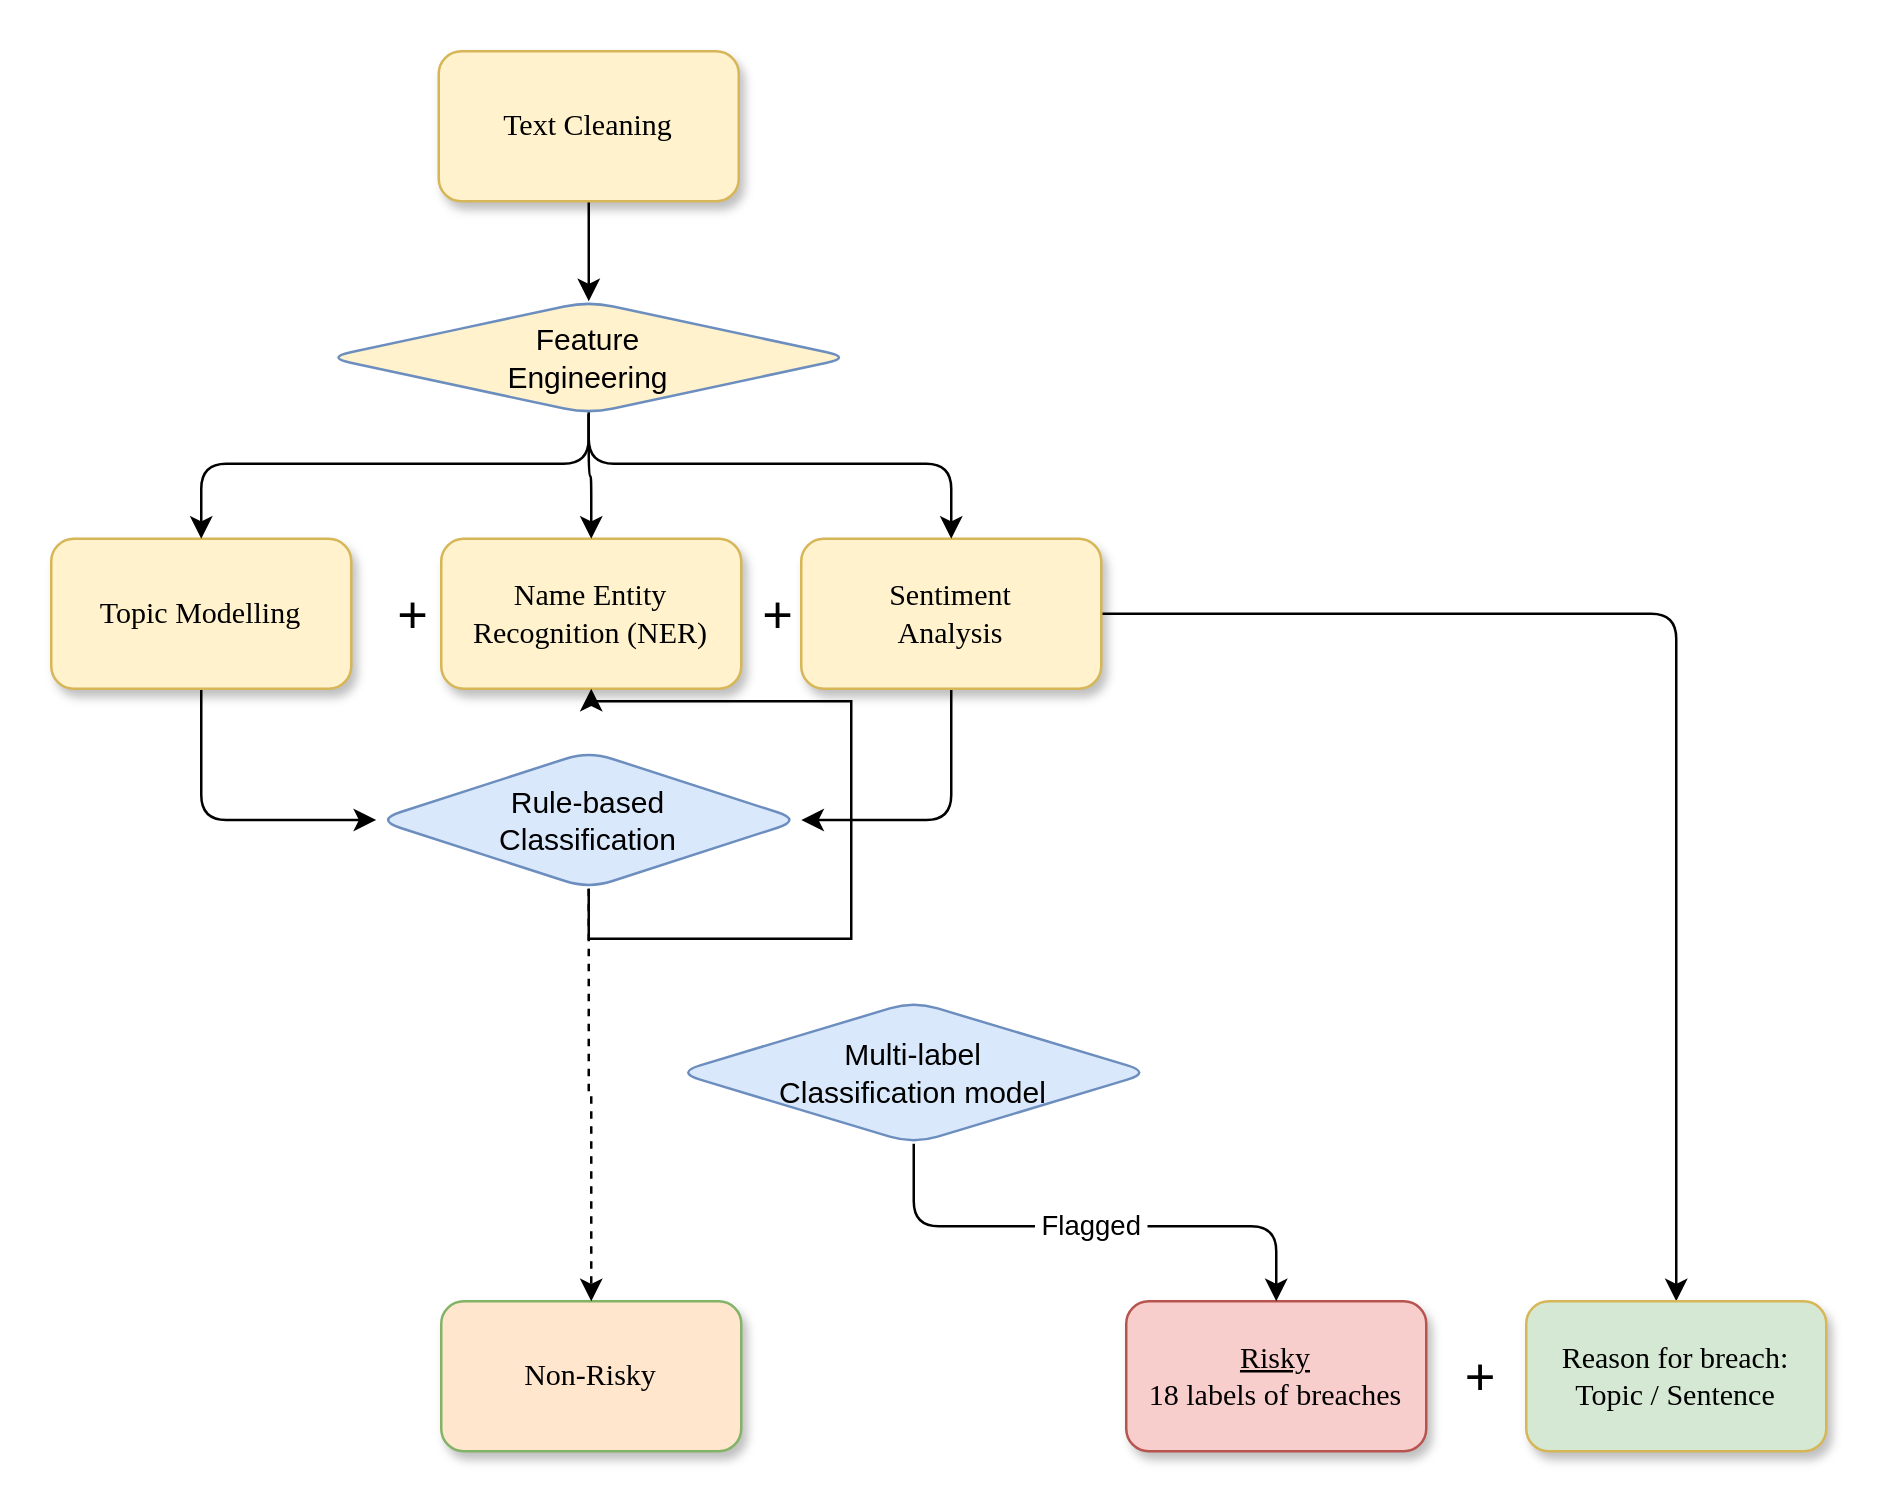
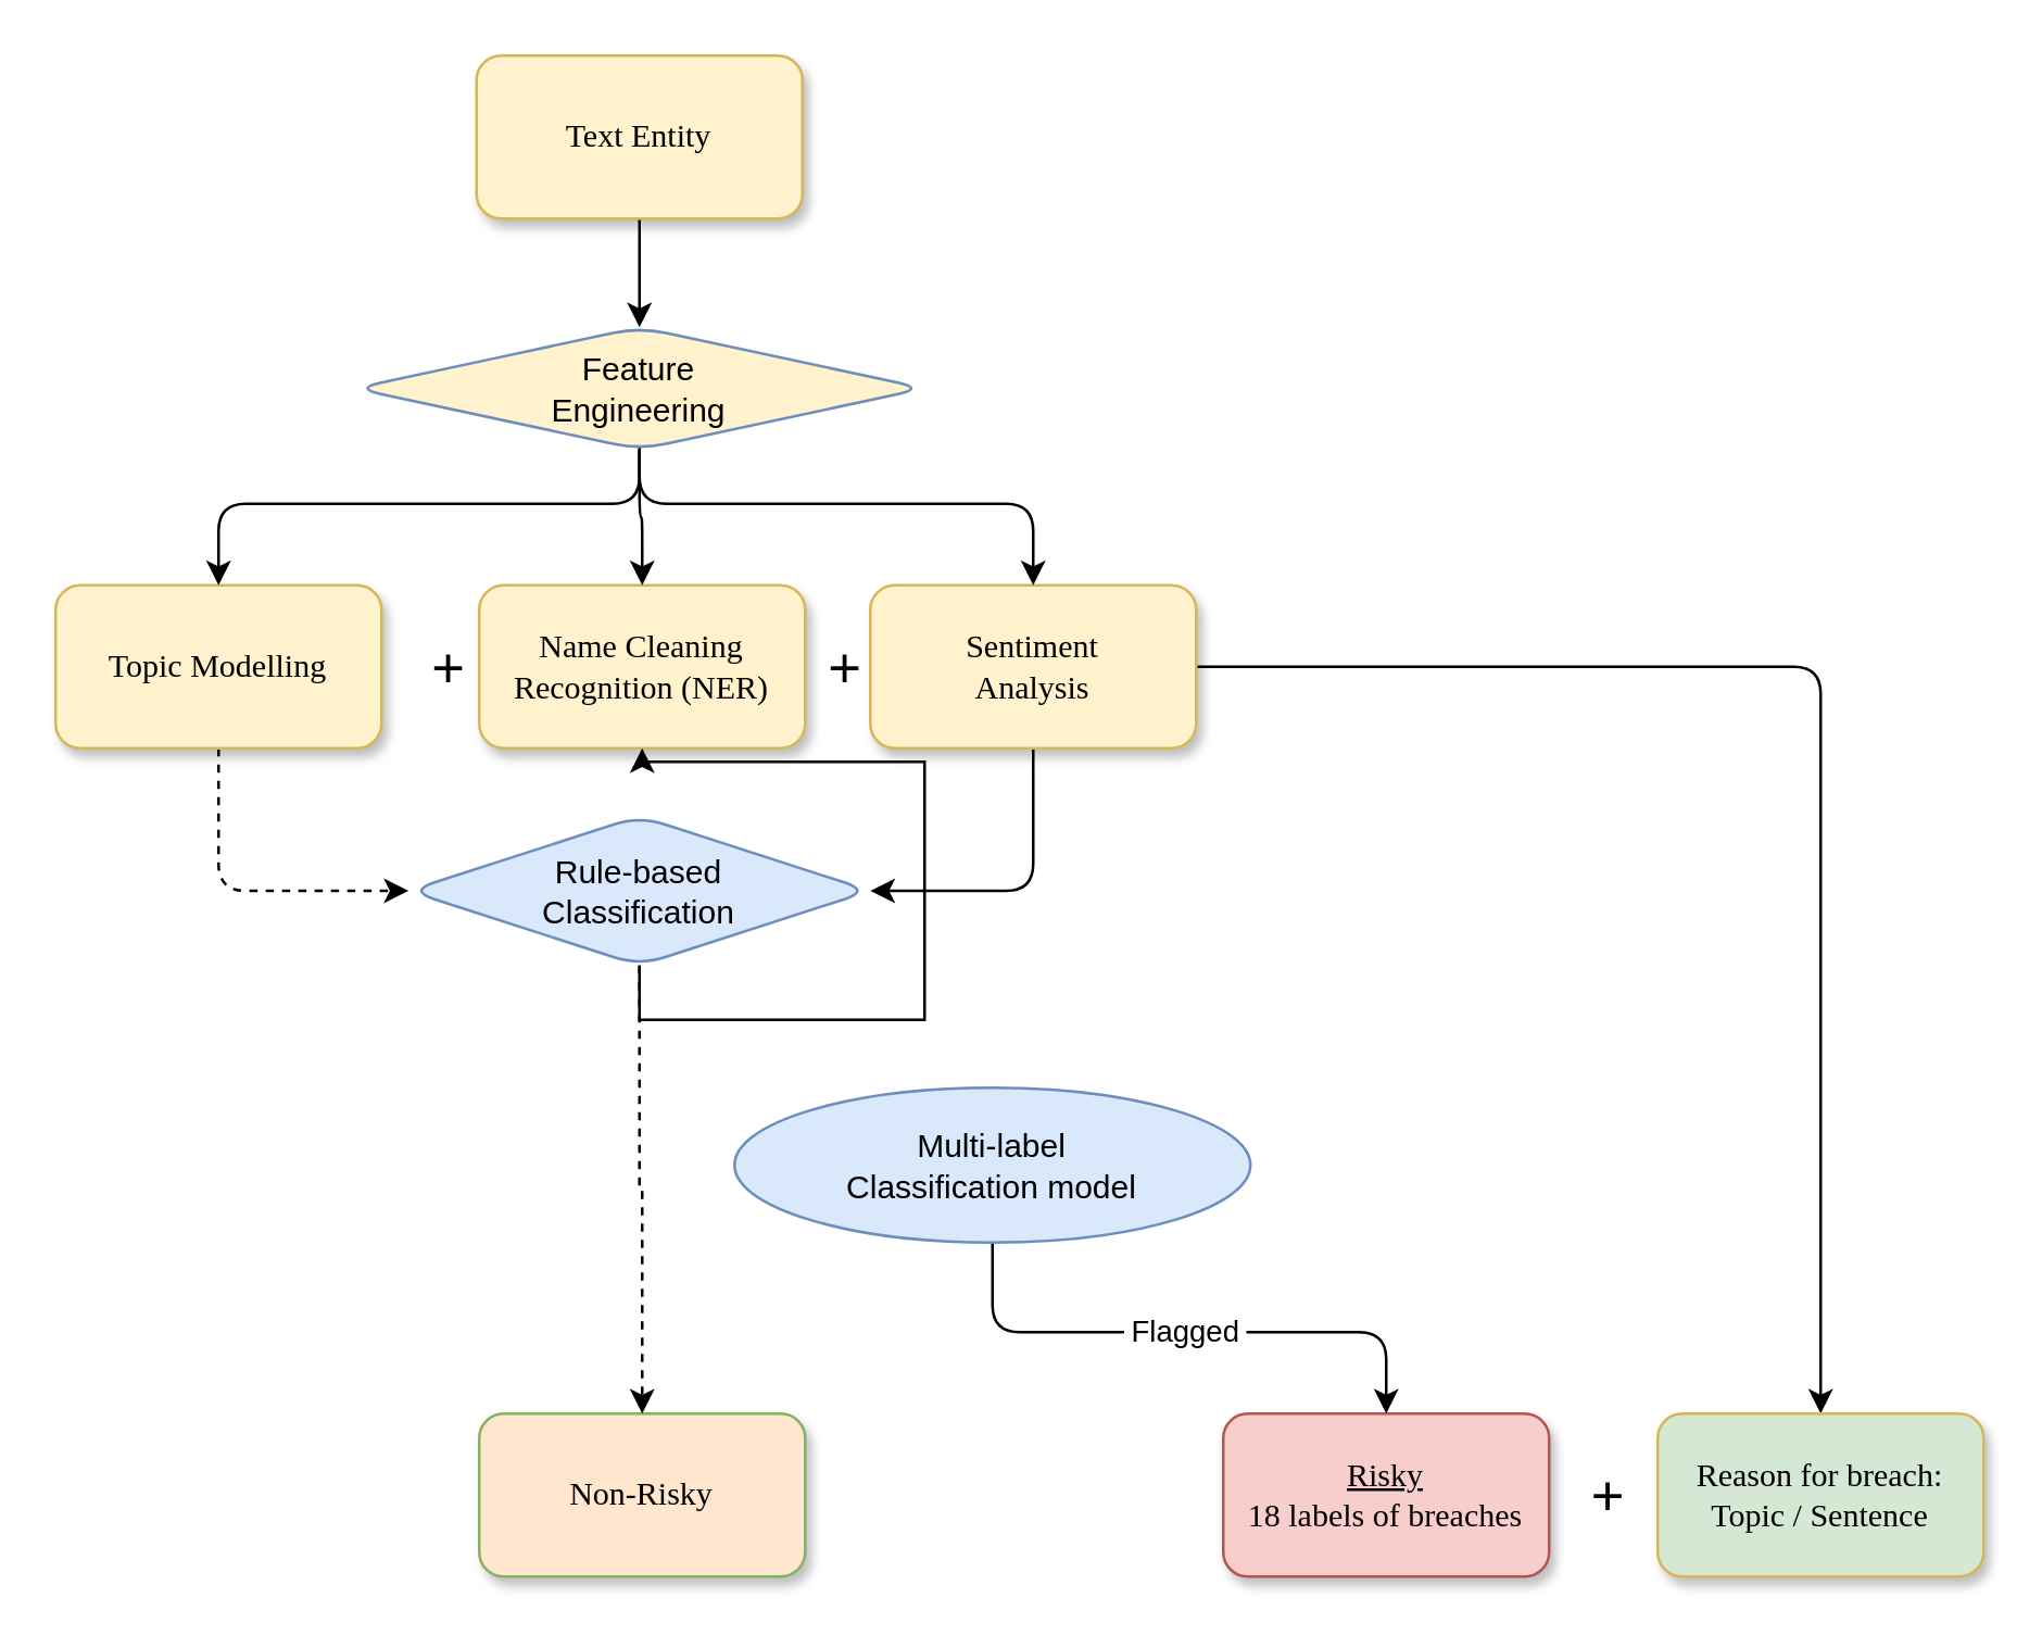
  <mxCell id="0" />
  <mxCell id="1" parent="0" />
  <mxCell id="2" value="&lt;span&gt;Non-Risky&lt;/span&gt;" style="whiteSpace=wrap;html=1;rounded=1;shadow=1;labelBackgroundColor=none;strokeWidth=1;fontFamily=Verdana;fontSize=12;align=center;fillColor=#ffe6cc;strokeColor=#82b366;" parent="1" vertex="1"><mxGeometry x="176" y="520" width="120" height="60" as="geometry" /></mxCell>
  <mxCell id="3" value="&lt;span&gt;&lt;u&gt;Risky&lt;/u&gt;&lt;br&gt;18 labels of breaches&lt;/span&gt;" style="whiteSpace=wrap;html=1;rounded=1;shadow=1;labelBackgroundColor=none;strokeWidth=1;fontFamily=Verdana;fontSize=12;align=center;fillColor=#f8cecc;strokeColor=#b85450;" parent="1" vertex="1"><mxGeometry x="450" y="520" width="120" height="60" as="geometry" /></mxCell>
- <mxCell id="4" style="edgeStyle=orthogonalEdgeStyle;rounded=1;orthogonalLoop=1;jettySize=auto;html=1;entryX=0;entryY=0.5;entryDx=0;entryDy=0;exitX=0.5;exitY=1;exitDx=0;exitDy=0;" parent="1" source="5" target="22" edge="1"><mxGeometry relative="1" as="geometry"><Array as="points"><mxPoint x="80" y="328" /></Array></mxGeometry></mxCell>
+ <mxCell id="4" style="edgeStyle=orthogonalEdgeStyle;rounded=1;orthogonalLoop=1;jettySize=auto;html=1;entryX=0;entryY=0.5;entryDx=0;entryDy=0;exitX=0.5;exitY=1;exitDx=0;exitDy=0;dashed=1;" parent="1" source="5" target="22" edge="1"><mxGeometry relative="1" as="geometry"><Array as="points"><mxPoint x="80" y="328" /></Array></mxGeometry></mxCell>
  <mxCell id="5" value="&lt;span&gt;Topic Modelling&lt;/span&gt;" style="whiteSpace=wrap;html=1;rounded=1;shadow=1;labelBackgroundColor=none;strokeWidth=1;fontFamily=Verdana;fontSize=12;align=center;fillColor=#fff2cc;strokeColor=#d6b656;" parent="1" vertex="1"><mxGeometry x="20" y="215" width="120" height="60" as="geometry" /></mxCell>
- <mxCell id="6" value="&lt;span&gt;Name Entity Recognition (NER)&lt;/span&gt;" style="whiteSpace=wrap;html=1;rounded=1;shadow=1;labelBackgroundColor=none;strokeWidth=1;fontFamily=Verdana;fontSize=12;align=center;fillColor=#fff2cc;strokeColor=#d6b656;" parent="1" vertex="1"><mxGeometry x="176" y="215" width="120" height="60" as="geometry" /></mxCell>
+ <mxCell id="6" value="&lt;span&gt;Name Cleaning Recognition (NER)&lt;/span&gt;" style="whiteSpace=wrap;html=1;rounded=1;shadow=1;labelBackgroundColor=none;strokeWidth=1;fontFamily=Verdana;fontSize=12;align=center;fillColor=#fff2cc;strokeColor=#d6b656;" parent="1" vertex="1"><mxGeometry x="176" y="215" width="120" height="60" as="geometry" /></mxCell>
  <mxCell id="7" style="edgeStyle=orthogonalEdgeStyle;rounded=1;orthogonalLoop=1;jettySize=auto;html=1;entryX=1;entryY=0.5;entryDx=0;entryDy=0;" parent="1" source="9" target="22" edge="1"><mxGeometry relative="1" as="geometry"><Array as="points"><mxPoint x="380" y="328" /></Array></mxGeometry></mxCell>
  <mxCell id="8" style="edgeStyle=orthogonalEdgeStyle;rounded=1;orthogonalLoop=1;jettySize=auto;html=1;" parent="1" source="9" target="16" edge="1"><mxGeometry relative="1" as="geometry" /></mxCell>
  <mxCell id="9" value="&lt;span&gt;Sentiment&lt;br&gt;Analysis&lt;/span&gt;" style="whiteSpace=wrap;html=1;rounded=1;shadow=1;labelBackgroundColor=none;strokeWidth=1;fontFamily=Verdana;fontSize=12;align=center;fillColor=#fff2cc;strokeColor=#d6b656;" parent="1" vertex="1"><mxGeometry x="320" y="215" width="120" height="60" as="geometry" /></mxCell>
  <mxCell id="10" style="edgeStyle=orthogonalEdgeStyle;rounded=1;orthogonalLoop=1;jettySize=auto;html=1;entryX=0.5;entryY=0;entryDx=0;entryDy=0;" parent="1" source="13" target="5" edge="1"><mxGeometry relative="1" as="geometry"><Array as="points"><mxPoint x="235" y="185" /><mxPoint x="80" y="185" /></Array></mxGeometry></mxCell>
  <mxCell id="11" style="edgeStyle=orthogonalEdgeStyle;rounded=1;orthogonalLoop=1;jettySize=auto;html=1;" parent="1" source="13" target="6" edge="1"><mxGeometry relative="1" as="geometry" /></mxCell>
  <mxCell id="12" style="edgeStyle=orthogonalEdgeStyle;rounded=1;orthogonalLoop=1;jettySize=auto;html=1;entryX=0.5;entryY=0;entryDx=0;entryDy=0;exitX=0.34;exitY=0.637;exitDx=0;exitDy=0;exitPerimeter=0;" parent="1" source="13" target="9" edge="1"><mxGeometry relative="1" as="geometry"><Array as="points"><mxPoint x="235" y="149" /><mxPoint x="235" y="185" /><mxPoint x="380" y="185" /></Array></mxGeometry></mxCell>
  <mxCell id="13" value="Feature &lt;br&gt;Engineering" style="rhombus;whiteSpace=wrap;html=1;rounded=1;fillColor=#fff2cc;strokeColor=#6c8ebf;" parent="1" vertex="1"><mxGeometry x="130" y="120" width="210" height="45" as="geometry" /></mxCell>
  <mxCell id="14" value="&amp;nbsp;Flagged&amp;nbsp;" style="edgeStyle=orthogonalEdgeStyle;rounded=1;orthogonalLoop=1;jettySize=auto;html=1;" parent="1" source="15" target="3" edge="1"><mxGeometry relative="1" as="geometry"><Array as="points"><mxPoint x="365" y="490" /><mxPoint x="510" y="490" /></Array></mxGeometry></mxCell>
- <mxCell id="15" value="Multi-label&lt;br&gt;Classification model" style="rhombus;whiteSpace=wrap;html=1;rounded=1;fillColor=#dae8fc;strokeColor=#6c8ebf;" parent="1" vertex="1"><mxGeometry x="270" y="400" width="190" height="57" as="geometry" /></mxCell>
+ <mxCell id="15" value="Multi-label&lt;br&gt;Classification model" style="ellipse;whiteSpace=wrap;html=1;fillColor=#dae8fc;strokeColor=#6c8ebf;" parent="1" vertex="1"><mxGeometry x="270" y="400" width="190" height="57" as="geometry" /></mxCell>
  <mxCell id="16" value="Reason for breach:&lt;br&gt;Topic / Sentence" style="whiteSpace=wrap;html=1;rounded=1;shadow=1;labelBackgroundColor=none;strokeWidth=1;fontFamily=Verdana;fontSize=12;align=center;fillColor=#d5e8d4;strokeColor=#d6b656;" parent="1" vertex="1"><mxGeometry x="610" y="520" width="120" height="60" as="geometry" /></mxCell>
  <mxCell id="17" value="&lt;font style=&quot;font-size: 21px;&quot;&gt;+&lt;/font&gt;" style="text;html=1;strokeColor=none;fillColor=none;align=center;verticalAlign=middle;whiteSpace=wrap;rounded=1;" parent="1" vertex="1"><mxGeometry x="150" y="230" width="30" height="30" as="geometry" /></mxCell>
  <mxCell id="18" value="&lt;font style=&quot;font-size: 21px;&quot;&gt;+&lt;/font&gt;" style="text;html=1;strokeColor=none;fillColor=none;align=center;verticalAlign=middle;whiteSpace=wrap;rounded=1;" parent="1" vertex="1"><mxGeometry x="296" y="230" width="30" height="30" as="geometry" /></mxCell>
  <mxCell id="19" value="&lt;font style=&quot;font-size: 21px;&quot;&gt;+&lt;/font&gt;" style="text;html=1;strokeColor=none;fillColor=none;align=center;verticalAlign=middle;whiteSpace=wrap;rounded=1;" parent="1" vertex="1"><mxGeometry x="577" y="535" width="30" height="30" as="geometry" /></mxCell>
  <mxCell id="20" style="edgeStyle=orthogonalEdgeStyle;rounded=0;hachureGap=4;orthogonalLoop=1;jettySize=auto;html=1;exitX=0.5;exitY=1;exitDx=0;exitDy=0;fontFamily=Architects Daughter;fontSource=https%3A%2F%2Ffonts.googleapis.com%2Fcss%3Ffamily%3DArchitects%2BDaughter;fontSize=16;shadow=0;" edge="1" parent="1" source="22" target="6"><mxGeometry relative="1" as="geometry" /></mxCell>
  <mxCell id="21" style="edgeStyle=orthogonalEdgeStyle;rounded=0;hachureGap=4;orthogonalLoop=1;jettySize=auto;html=1;exitX=0.5;exitY=1;exitDx=0;exitDy=0;entryX=0.5;entryY=0;entryDx=0;entryDy=0;fontFamily=Architects Daughter;fontSource=https%3A%2F%2Ffonts.googleapis.com%2Fcss%3Ffamily%3DArchitects%2BDaughter;fontSize=16;dashed=1;" edge="1" parent="1" source="22" target="2"><mxGeometry relative="1" as="geometry" /></mxCell>
  <mxCell id="22" value="Rule-based&lt;br&gt;Classification" style="rhombus;whiteSpace=wrap;html=1;rounded=1;fillColor=#dae8fc;strokeColor=#6c8ebf;" vertex="1" parent="1"><mxGeometry x="150" y="300" width="170" height="55" as="geometry" /></mxCell>
  <mxCell id="23" style="edgeStyle=orthogonalEdgeStyle;rounded=0;hachureGap=4;orthogonalLoop=1;jettySize=auto;html=1;exitX=0.5;exitY=1;exitDx=0;exitDy=0;entryX=0.5;entryY=0;entryDx=0;entryDy=0;fontFamily=Architects Daughter;fontSource=https%3A%2F%2Ffonts.googleapis.com%2Fcss%3Ffamily%3DArchitects%2BDaughter;fontSize=16;" edge="1" parent="1" source="24" target="13"><mxGeometry relative="1" as="geometry" /></mxCell>
- <mxCell id="24" value="Text Cleaning" style="whiteSpace=wrap;html=1;rounded=1;shadow=1;labelBackgroundColor=none;strokeWidth=1;fontFamily=Verdana;fontSize=12;align=center;fillColor=#fff2cc;strokeColor=#d6b656;" vertex="1" parent="1"><mxGeometry x="175" y="20" width="120" height="60" as="geometry" /></mxCell>
+ <mxCell id="24" value="Text Entity" style="whiteSpace=wrap;html=1;rounded=1;shadow=1;labelBackgroundColor=none;strokeWidth=1;fontFamily=Verdana;fontSize=12;align=center;fillColor=#fff2cc;strokeColor=#d6b656;" vertex="1" parent="1"><mxGeometry x="175" y="20" width="120" height="60" as="geometry" /></mxCell>
